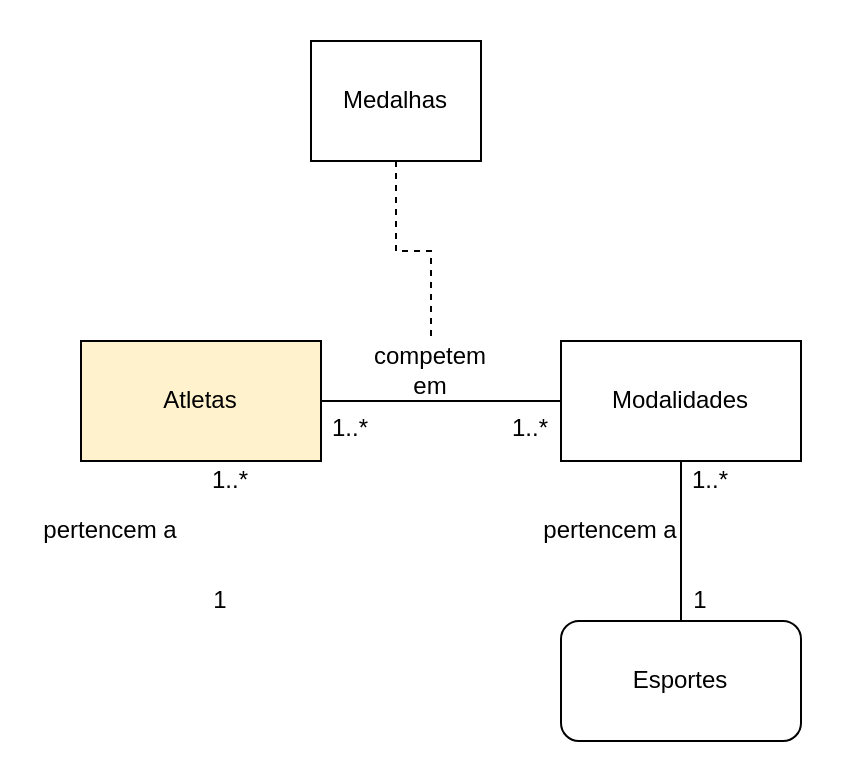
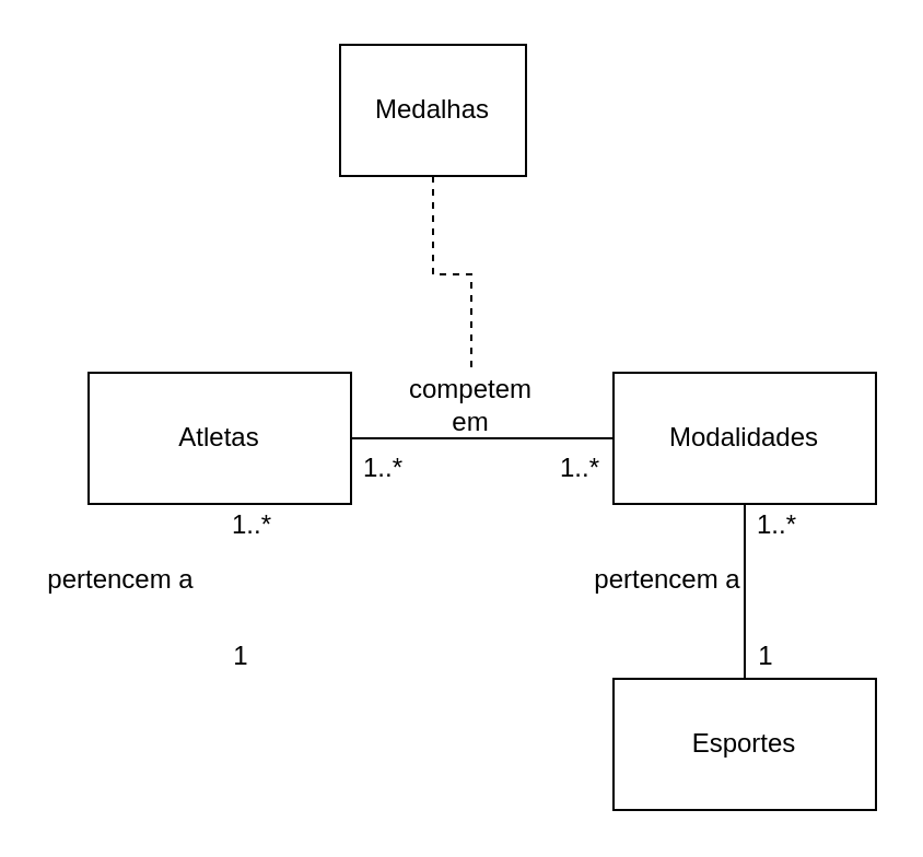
  <mxCell id="0" />
  <mxCell id="1" parent="0" />
  <mxCell id="2" style="edgeStyle=orthogonalEdgeStyle;rounded=0;orthogonalLoop=1;jettySize=auto;html=1;exitX=1;exitY=0.5;exitDx=0;exitDy=0;endArrow=none;endFill=0;" edge="1" parent="1" source="3" target="5"><mxGeometry relative="1" as="geometry" /></mxCell>
- <mxCell id="3" value="Atletas" style="rounded=0;whiteSpace=wrap;html=1;fillColor=#fff2cc;" vertex="1" parent="1"><mxGeometry x="40" y="170" width="120" height="60" as="geometry" /></mxCell>
+ <mxCell id="3" value="Atletas" style="rounded=0;whiteSpace=wrap;html=1;" vertex="1" parent="1"><mxGeometry x="40" y="170" width="120" height="60" as="geometry" /></mxCell>
  <mxCell id="4" style="edgeStyle=orthogonalEdgeStyle;rounded=0;orthogonalLoop=1;jettySize=auto;html=1;exitX=0.5;exitY=1;exitDx=0;exitDy=0;entryX=0.5;entryY=0;entryDx=0;entryDy=0;endArrow=none;endFill=0;" edge="1" parent="1" source="5" target="12"><mxGeometry relative="1" as="geometry" /></mxCell>
  <mxCell id="5" value="Modalidades" style="rounded=0;whiteSpace=wrap;html=1;" vertex="1" parent="1"><mxGeometry x="280" y="170" width="120" height="60" as="geometry" /></mxCell>
  <mxCell id="6" value="1..*" style="text;html=1;strokeColor=none;fillColor=none;align=center;verticalAlign=middle;whiteSpace=wrap;rounded=0;" vertex="1" parent="1"><mxGeometry x="250" y="199" width="30" height="30" as="geometry" /></mxCell>
  <mxCell id="7" value="1..*" style="text;html=1;strokeColor=none;fillColor=none;align=center;verticalAlign=middle;whiteSpace=wrap;rounded=0;" vertex="1" parent="1"><mxGeometry x="160" y="199" width="30" height="30" as="geometry" /></mxCell>
  <mxCell id="8" value="competem em" style="text;html=1;strokeColor=none;fillColor=none;align=center;verticalAlign=middle;whiteSpace=wrap;rounded=0;" vertex="1" parent="1"><mxGeometry x="180" y="170" width="70" height="30" as="geometry" /></mxCell>
  <mxCell id="9" value="pertencem a" style="text;html=1;strokeColor=none;fillColor=none;align=center;verticalAlign=middle;whiteSpace=wrap;rounded=0;" vertex="1" parent="1"><mxGeometry x="20" y="250" width="70" height="30" as="geometry" /></mxCell>
  <mxCell id="10" value="1" style="text;html=1;strokeColor=none;fillColor=none;align=center;verticalAlign=middle;whiteSpace=wrap;rounded=0;" vertex="1" parent="1"><mxGeometry x="100" y="290" width="20" height="20" as="geometry" /></mxCell>
  <mxCell id="11" value="1..*" style="text;html=1;strokeColor=none;fillColor=none;align=center;verticalAlign=middle;whiteSpace=wrap;rounded=0;" vertex="1" parent="1"><mxGeometry x="100" y="230" width="30" height="20" as="geometry" /></mxCell>
- <mxCell id="12" value="Esportes" style="whiteSpace=wrap;html=1;rounded=1;" vertex="1" parent="1"><mxGeometry x="280" y="310" width="120" height="60" as="geometry" /></mxCell>
+ <mxCell id="12" value="Esportes" style="rounded=0;whiteSpace=wrap;html=1;" vertex="1" parent="1"><mxGeometry x="280" y="310" width="120" height="60" as="geometry" /></mxCell>
  <mxCell id="13" value="1" style="text;html=1;strokeColor=none;fillColor=none;align=center;verticalAlign=middle;whiteSpace=wrap;rounded=0;" vertex="1" parent="1"><mxGeometry x="340" y="290" width="20" height="20" as="geometry" /></mxCell>
  <mxCell id="14" value="1..*" style="text;html=1;strokeColor=none;fillColor=none;align=center;verticalAlign=middle;whiteSpace=wrap;rounded=0;" vertex="1" parent="1"><mxGeometry x="340" y="230" width="30" height="20" as="geometry" /></mxCell>
  <mxCell id="15" value="pertencem a" style="text;html=1;strokeColor=none;fillColor=none;align=center;verticalAlign=middle;whiteSpace=wrap;rounded=0;" vertex="1" parent="1"><mxGeometry x="270" y="250" width="70" height="30" as="geometry" /></mxCell>
  <mxCell id="16" style="edgeStyle=orthogonalEdgeStyle;rounded=0;orthogonalLoop=1;jettySize=auto;html=1;exitX=0.5;exitY=1;exitDx=0;exitDy=0;entryX=0.5;entryY=0;entryDx=0;entryDy=0;endArrow=none;endFill=0;dashed=1;" edge="1" parent="1" source="17" target="8"><mxGeometry relative="1" as="geometry" /></mxCell>
  <mxCell id="17" value="Medalhas" style="rounded=0;whiteSpace=wrap;html=1;" vertex="1" parent="1"><mxGeometry x="155" y="20" width="85" height="60" as="geometry" /></mxCell>
